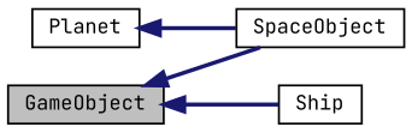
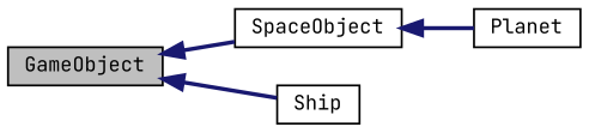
  digraph {
    fontname="JetBrains Mono"
    rankdir=LR
    node [color=black fillcolor=white fontname="JetBrains Mono" fontsize=10 shape=record style=filled]
    edge [color=midnightblue dir=back fontname="JetBrains Mono" fontsize=10 labelfontname=Helvetica labelfontsize=10 style=bold]
    n1 [fillcolor=grey75 fontcolor=black height=0.2 label=GameObject width=0.4]
    n2 [height=0.2 label=SpaceObject width=0.4]
    n3 [height=0.2 label=Ship width=0.4]
    n4 [height=0.2 label=Planet width=0.4]
    n1 -> n2
    n1 -> n3
-   n4 -> n2
+   n2 -> n4
  }
